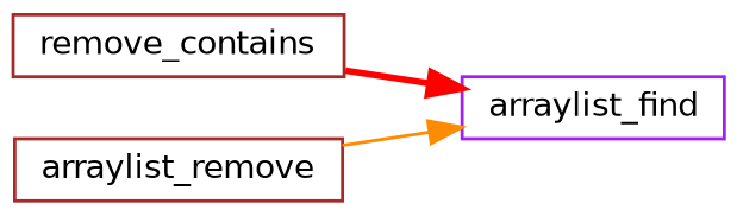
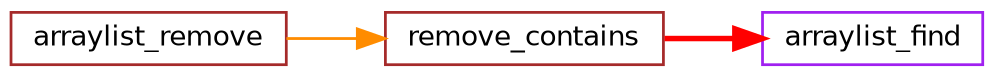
  digraph {
    rankdir=RL
    node [color=brown fillcolor=white fontname=Helvetica fontsize=10 shape=record style=filled]
    edge [dir=back fontname=Helvetica fontsize=10 labelfontname=Helvetica labelfontsize=10]
    n1 [color=purple fontcolor=black height=0.2 label=arraylist_find width=0.4]
    n2 [height=0.2 label=remove_contains width=0.4]
    n3 [height=0.2 label=arraylist_remove width=0.4]
    n1 -> n2 [color=red style=bold]
-   n1 -> n3 [color=darkorange style=solid]
+   n2 -> n3 [color=darkorange style=solid]
  }
